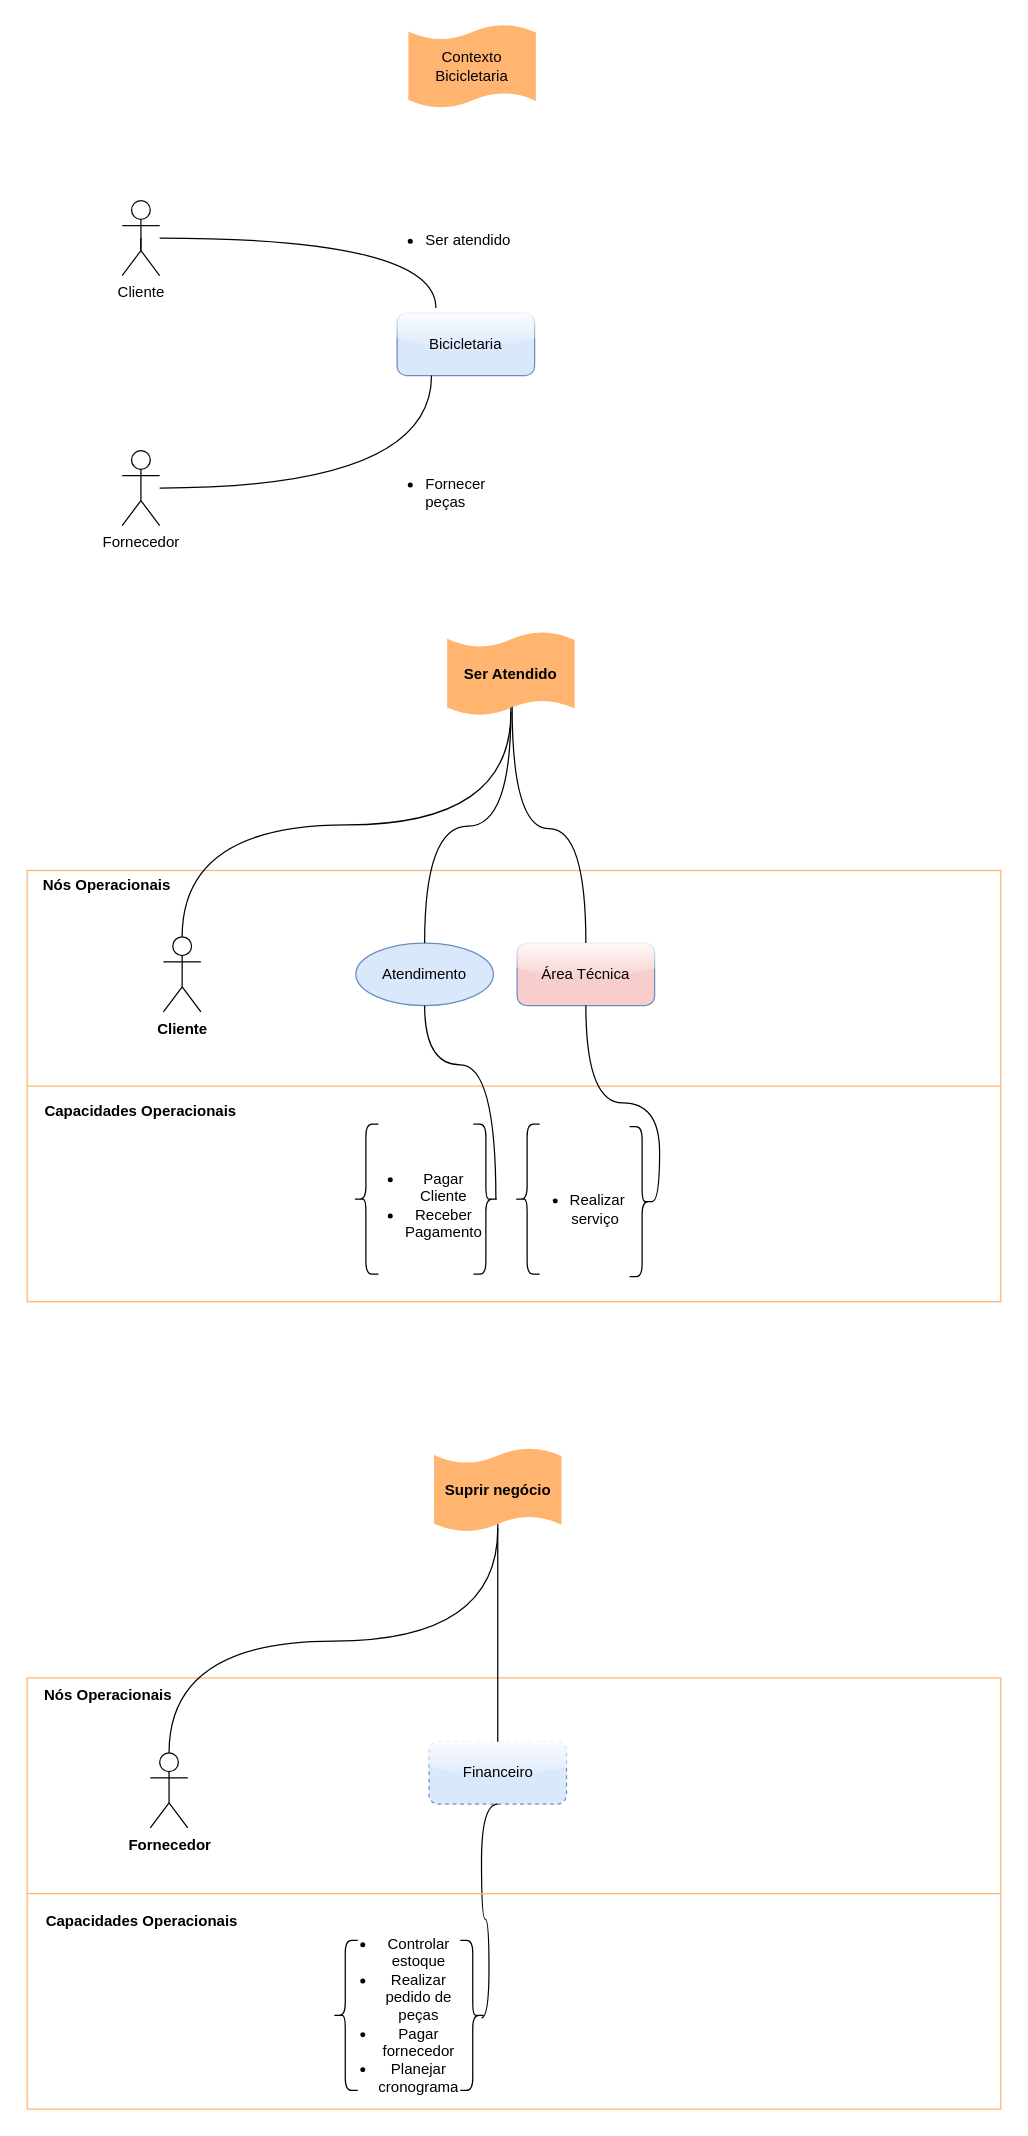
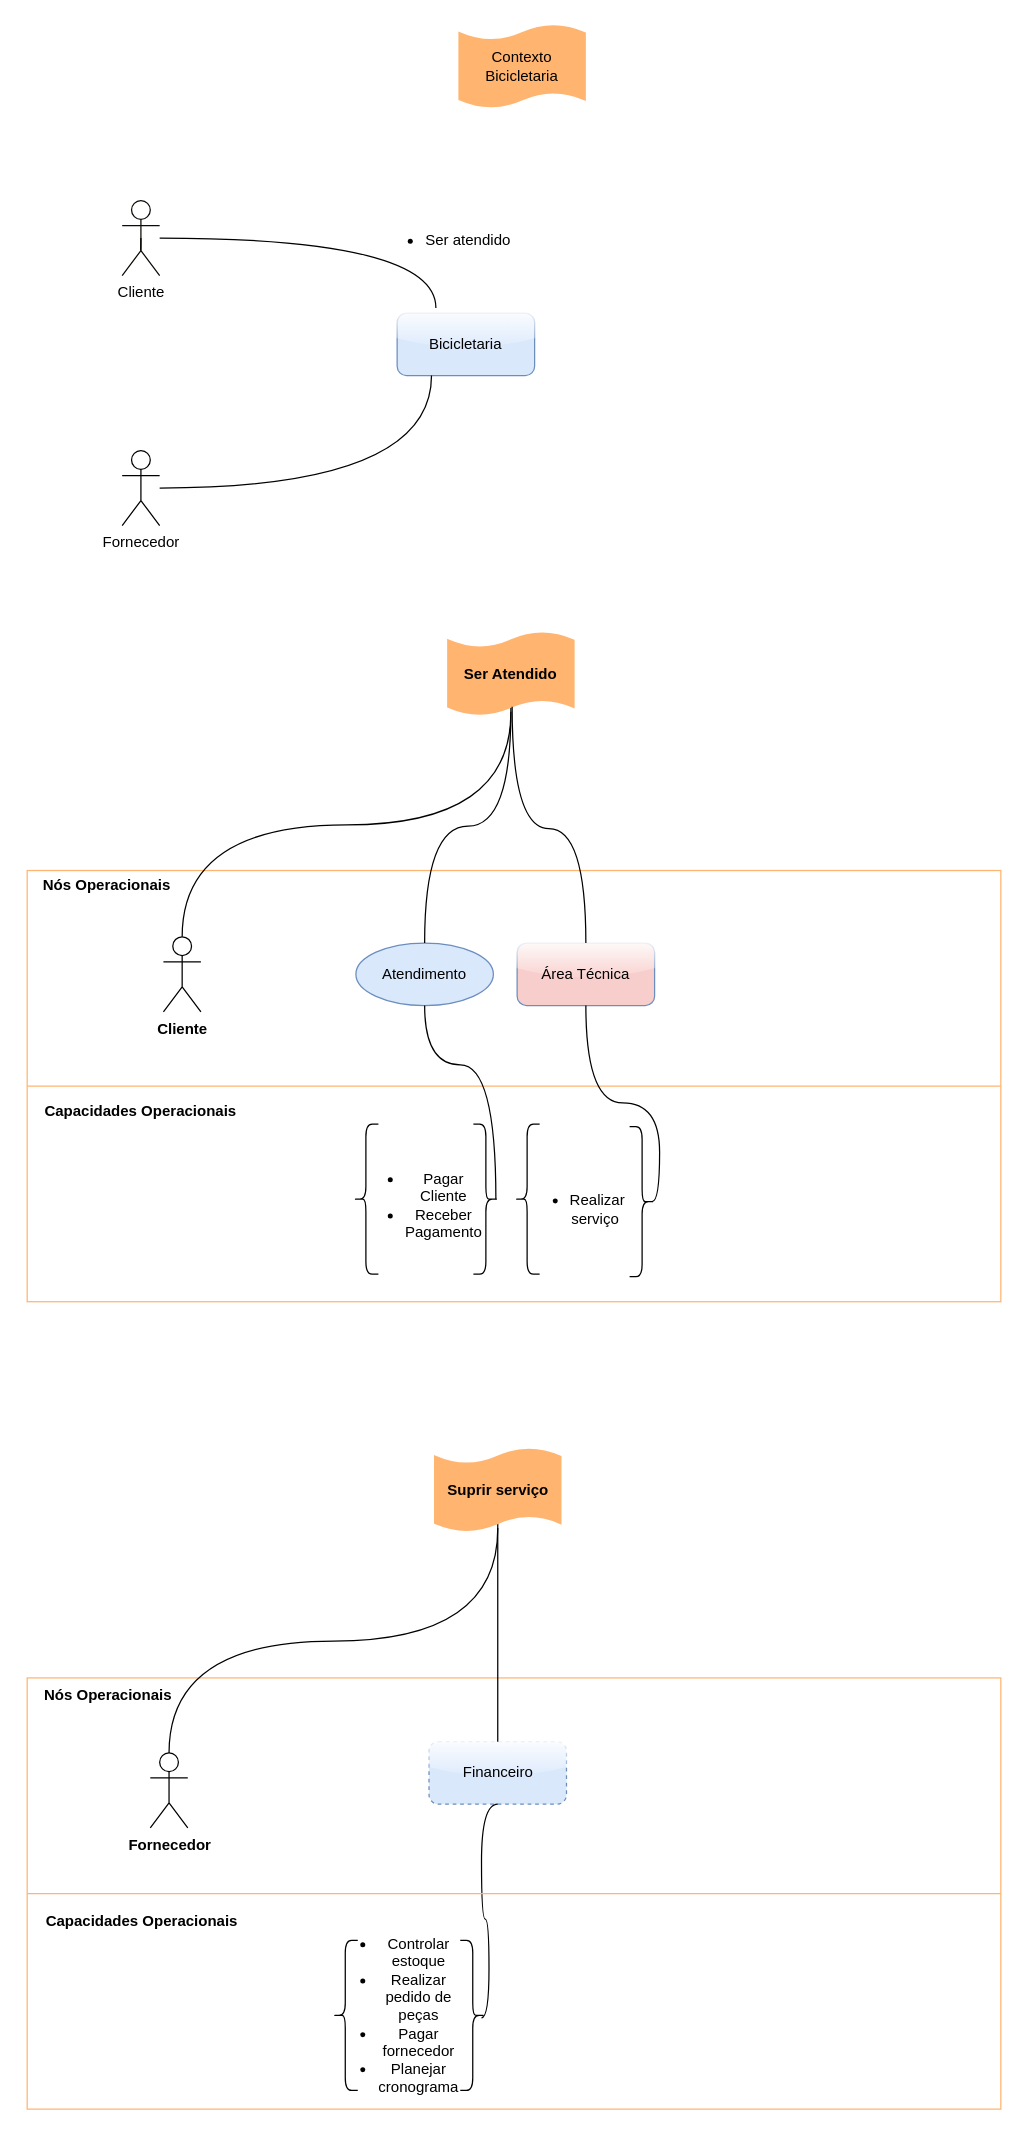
  <mxCell id="0" />
  <mxCell id="1" parent="0" />
  <mxCell id="2" value="" style="rounded=0;whiteSpace=wrap;html=1;fillColor=#FFFFFF;strokeColor=#FFB570;" parent="1" vertex="1"><mxGeometry x="21" y="696" width="779" height="345" as="geometry" /></mxCell>
  <mxCell id="3" value="Bicicletaria" style="rounded=1;whiteSpace=wrap;html=1;fillColor=#dae8fc;strokeColor=#6c8ebf;shadow=0;comic=0;glass=1;" parent="1" vertex="1"><mxGeometry x="317" y="250" width="110" height="50" as="geometry" /></mxCell>
- <mxCell id="4" value="Contexto&lt;br&gt;Bicicletaria" style="shape=tape;whiteSpace=wrap;html=1;strokeWidth=2;size=0.19;shadow=0;glass=1;comic=0;fillColor=#FFB570;strokeColor=#FFB570;" parent="1" vertex="1"><mxGeometry x="327" y="20" width="100" height="65" as="geometry" /></mxCell>
+ <mxCell id="4" value="Contexto&lt;br&gt;Bicicletaria" style="shape=tape;whiteSpace=wrap;html=1;strokeWidth=2;size=0.19;shadow=0;glass=1;comic=0;fillColor=#FFB570;strokeColor=#FFB570;" parent="1" vertex="1"><mxGeometry x="367" y="20" width="100" height="65" as="geometry" /></mxCell>
  <mxCell id="5" style="rounded=0;orthogonalLoop=1;jettySize=auto;html=1;endArrow=none;endFill=0;edgeStyle=orthogonalEdgeStyle;curved=1;" parent="1" source="6" edge="1"><mxGeometry relative="1" as="geometry"><mxPoint x="348" y="246" as="targetPoint" /></mxGeometry></mxCell>
  <mxCell id="6" value="Cliente&lt;br&gt;" style="shape=umlActor;verticalLabelPosition=bottom;labelBackgroundColor=#ffffff;verticalAlign=top;html=1;shadow=0;glass=1;comic=0;strokeColor=#0D0B05;fillColor=none;" parent="1" vertex="1"><mxGeometry x="97" y="160" width="30" height="60" as="geometry" /></mxCell>
  <mxCell id="7" style="edgeStyle=orthogonalEdgeStyle;curved=1;rounded=0;orthogonalLoop=1;jettySize=auto;html=1;exitX=0.5;exitY=0.5;exitDx=0;exitDy=0;exitPerimeter=0;entryX=0.495;entryY=0.667;entryDx=0;entryDy=0;entryPerimeter=0;endArrow=none;endFill=0;" parent="1" source="6" target="6" edge="1"><mxGeometry relative="1" as="geometry" /></mxCell>
  <mxCell id="8" value="&lt;ul&gt;&lt;li&gt;Ser atendido&lt;/li&gt;&lt;/ul&gt;" style="rounded=0;whiteSpace=wrap;html=1;align=left;fillColor=none;strokeColor=none;" parent="1" vertex="1"><mxGeometry x="298" y="147" width="120" height="90" as="geometry" /></mxCell>
  <mxCell id="9" style="edgeStyle=orthogonalEdgeStyle;rounded=0;orthogonalLoop=1;jettySize=auto;html=1;entryX=0.25;entryY=1;entryDx=0;entryDy=0;curved=1;endArrow=none;endFill=0;" parent="1" source="10" target="3" edge="1"><mxGeometry relative="1" as="geometry" /></mxCell>
  <mxCell id="10" value="Fornecedor" style="shape=umlActor;verticalLabelPosition=bottom;labelBackgroundColor=#ffffff;verticalAlign=top;html=1;outlineConnect=0;fillColor=none;" parent="1" vertex="1"><mxGeometry x="97" y="360" width="30" height="60" as="geometry" /></mxCell>
- <mxCell id="11" value="&lt;ul&gt;&lt;li&gt;Fornecer peças&lt;/li&gt;&lt;/ul&gt;" style="rounded=0;whiteSpace=wrap;html=1;align=left;fillColor=none;strokeColor=none;" parent="1" vertex="1"><mxGeometry x="298" y="349" width="120" height="90" as="geometry" /></mxCell>
  <mxCell id="12" value="" style="endArrow=none;html=1;exitX=0;exitY=0.5;exitDx=0;exitDy=0;entryX=1;entryY=0.5;entryDx=0;entryDy=0;strokeColor=#FFB570;" parent="1" source="2" target="2" edge="1"><mxGeometry width="50" height="50" relative="1" as="geometry"><mxPoint x="155" y="755" as="sourcePoint" /><mxPoint x="205" y="705" as="targetPoint" /></mxGeometry></mxCell>
  <mxCell id="13" value="&lt;b&gt;Nós Operacionais&lt;/b&gt;" style="text;html=1;strokeColor=none;fillColor=none;align=center;verticalAlign=middle;whiteSpace=wrap;rounded=0;" parent="1" vertex="1"><mxGeometry x="31" y="687" width="108" height="42" as="geometry" /></mxCell>
  <mxCell id="14" value="&lt;b&gt;Capacidades Operacionais&lt;/b&gt;" style="text;html=1;strokeColor=none;fillColor=none;align=center;verticalAlign=middle;whiteSpace=wrap;rounded=0;" parent="1" vertex="1"><mxGeometry x="20" y="868" width="184" height="42" as="geometry" /></mxCell>
  <mxCell id="15" value="&lt;b&gt;Cliente&lt;/b&gt;" style="shape=umlActor;verticalLabelPosition=bottom;labelBackgroundColor=#ffffff;verticalAlign=top;html=1;outlineConnect=0;strokeColor=#000000;fillColor=#FFFFFF;" parent="1" vertex="1"><mxGeometry x="130" y="749" width="30" height="60" as="geometry" /></mxCell>
  <mxCell id="16" value="&lt;b&gt;Ser Atendido&lt;/b&gt;" style="shape=tape;whiteSpace=wrap;html=1;strokeWidth=2;size=0.19;shadow=0;glass=1;comic=0;fillColor=#FFB570;strokeColor=#FFB570;" parent="1" vertex="1"><mxGeometry x="358" y="506" width="100" height="65" as="geometry" /></mxCell>
  <mxCell id="17" value="Atendimento" style="ellipse;whiteSpace=wrap;html=1;fillColor=#dae8fc;strokeColor=#6c8ebf;shadow=0;comic=0;glass=1;" parent="1" vertex="1"><mxGeometry x="284" y="754" width="110" height="50" as="geometry" /></mxCell>
  <mxCell id="18" value="Área Técnica" style="rounded=1;whiteSpace=wrap;html=1;fillColor=#f8cecc;strokeColor=#6c8ebf;shadow=0;comic=0;glass=1;" parent="1" vertex="1"><mxGeometry x="413" y="754" width="110" height="50" as="geometry" /></mxCell>
  <mxCell id="19" value="" style="endArrow=none;html=1;exitX=0.5;exitY=0;exitDx=0;exitDy=0;exitPerimeter=0;edgeStyle=orthogonalEdgeStyle;curved=1;" parent="1" source="15" edge="1"><mxGeometry width="50" height="50" relative="1" as="geometry"><mxPoint x="358" y="619" as="sourcePoint" /><mxPoint x="408" y="569" as="targetPoint" /></mxGeometry></mxCell>
  <mxCell id="20" value="" style="shape=curlyBracket;whiteSpace=wrap;html=1;rounded=1;" parent="1" vertex="1"><mxGeometry x="282" y="899" width="20" height="120" as="geometry" /></mxCell>
  <mxCell id="21" value="" style="endArrow=none;html=1;exitX=0.5;exitY=0;exitDx=0;exitDy=0;edgeStyle=orthogonalEdgeStyle;curved=1;" parent="1" source="17" edge="1"><mxGeometry width="50" height="50" relative="1" as="geometry"><mxPoint x="384" y="755" as="sourcePoint" /><mxPoint x="408" y="566" as="targetPoint" /></mxGeometry></mxCell>
  <mxCell id="22" value="" style="endArrow=none;html=1;entryX=0.51;entryY=0.908;entryDx=0;entryDy=0;entryPerimeter=0;exitX=0.5;exitY=0;exitDx=0;exitDy=0;edgeStyle=orthogonalEdgeStyle;curved=1;" parent="1" source="18" target="16" edge="1"><mxGeometry width="50" height="50" relative="1" as="geometry"><mxPoint x="384" y="755" as="sourcePoint" /><mxPoint x="434" y="705" as="targetPoint" /></mxGeometry></mxCell>
  <mxCell id="23" value="" style="shape=curlyBracket;whiteSpace=wrap;html=1;rounded=1;rotation=-180;" parent="1" vertex="1"><mxGeometry x="378" y="899" width="20" height="120" as="geometry" /></mxCell>
  <mxCell id="24" value="&lt;ul&gt;&lt;li&gt;Pagar Cliente&lt;/li&gt;&lt;li&gt;Receber Pagamento&lt;/li&gt;&lt;/ul&gt;" style="text;html=1;strokeColor=none;fillColor=none;align=center;verticalAlign=middle;whiteSpace=wrap;rounded=0;" parent="1" vertex="1"><mxGeometry x="299" y="951" width="71" height="26" as="geometry" /></mxCell>
  <mxCell id="25" value="" style="shape=curlyBracket;whiteSpace=wrap;html=1;rounded=1;rotation=-180;" parent="1" vertex="1"><mxGeometry x="503" y="901" width="20" height="120" as="geometry" /></mxCell>
  <mxCell id="26" value="&lt;ul&gt;&lt;li&gt;Realizar serviço&amp;nbsp;&lt;/li&gt;&lt;/ul&gt;" style="text;html=1;strokeColor=none;fillColor=none;align=center;verticalAlign=middle;whiteSpace=wrap;rounded=0;" parent="1" vertex="1"><mxGeometry x="422" y="954" width="71" height="26" as="geometry" /></mxCell>
  <mxCell id="27" value="" style="shape=curlyBracket;whiteSpace=wrap;html=1;rounded=1;" parent="1" vertex="1"><mxGeometry x="411" y="899" width="20" height="120" as="geometry" /></mxCell>
  <mxCell id="28" value="" style="endArrow=none;html=1;entryX=0.5;entryY=1;entryDx=0;entryDy=0;exitX=0.1;exitY=0.5;exitDx=0;exitDy=0;exitPerimeter=0;edgeStyle=orthogonalEdgeStyle;curved=1;" parent="1" source="25" target="18" edge="1"><mxGeometry width="50" height="50" relative="1" as="geometry"><mxPoint x="609" y="984" as="sourcePoint" /><mxPoint x="468" y="804" as="targetPoint" /><Array as="points"><mxPoint x="527" y="961" /><mxPoint x="527" y="882" /><mxPoint x="468" y="882" /></Array></mxGeometry></mxCell>
  <mxCell id="29" value="" style="endArrow=none;html=1;entryX=0.5;entryY=1;entryDx=0;entryDy=0;exitX=0.1;exitY=0.5;exitDx=0;exitDy=0;exitPerimeter=0;edgeStyle=orthogonalEdgeStyle;curved=1;" parent="1" source="23" target="17" edge="1"><mxGeometry width="50" height="50" relative="1" as="geometry"><mxPoint x="295" y="873" as="sourcePoint" /><mxPoint x="345" y="823" as="targetPoint" /></mxGeometry></mxCell>
  <mxCell id="30" value="" style="rounded=0;whiteSpace=wrap;html=1;fillColor=#FFFFFF;strokeColor=#FFB570;" vertex="1" parent="1"><mxGeometry x="21" y="1342" width="779" height="345" as="geometry" /></mxCell>
  <mxCell id="31" value="&lt;b&gt;Fornecedor&lt;/b&gt;" style="shape=umlActor;verticalLabelPosition=bottom;labelBackgroundColor=#ffffff;verticalAlign=top;html=1;outlineConnect=0;strokeColor=#000000;fillColor=#FFFFFF;" vertex="1" parent="1"><mxGeometry x="119.5" y="1402" width="30" height="60" as="geometry" /></mxCell>
  <mxCell id="32" value="Financeiro" style="rounded=1;whiteSpace=wrap;html=1;fillColor=#dae8fc;strokeColor=#6c8ebf;shadow=0;comic=0;glass=1;dashed=1;" vertex="1" parent="1"><mxGeometry x="342.5" y="1393" width="110" height="50" as="geometry" /></mxCell>
  <mxCell id="33" value="" style="endArrow=none;html=1;exitX=0.5;exitY=0;exitDx=0;exitDy=0;exitPerimeter=0;edgeStyle=orthogonalEdgeStyle;curved=1;" edge="1" parent="1" source="31"><mxGeometry width="50" height="50" relative="1" as="geometry"><mxPoint x="347.5" y="1272" as="sourcePoint" /><mxPoint x="397.5" y="1222" as="targetPoint" /></mxGeometry></mxCell>
  <mxCell id="34" value="" style="shape=curlyBracket;whiteSpace=wrap;html=1;rounded=1;" vertex="1" parent="1"><mxGeometry x="265.5" y="1552" width="20" height="120" as="geometry" /></mxCell>
  <mxCell id="35" value="" style="endArrow=none;html=1;exitX=0.5;exitY=0;exitDx=0;exitDy=0;edgeStyle=orthogonalEdgeStyle;curved=1;" edge="1" parent="1" source="32"><mxGeometry width="50" height="50" relative="1" as="geometry"><mxPoint x="373.5" y="1408" as="sourcePoint" /><mxPoint x="397.5" y="1219" as="targetPoint" /><Array as="points"><mxPoint x="397.5" y="1161" /><mxPoint x="397.5" y="1161" /></Array></mxGeometry></mxCell>
  <mxCell id="36" value="" style="shape=curlyBracket;whiteSpace=wrap;html=1;rounded=1;rotation=-180;" vertex="1" parent="1"><mxGeometry x="367.5" y="1552" width="20" height="120" as="geometry" /></mxCell>
  <mxCell id="37" value="&lt;ul&gt;&lt;li&gt;Controlar estoque&lt;/li&gt;&lt;li&gt;Realizar pedido de peças&lt;/li&gt;&lt;li&gt;Pagar fornecedor&lt;/li&gt;&lt;li&gt;Planejar cronograma&lt;/li&gt;&lt;/ul&gt;" style="text;html=1;strokeColor=none;fillColor=none;align=center;verticalAlign=middle;whiteSpace=wrap;rounded=0;" vertex="1" parent="1"><mxGeometry x="279" y="1599" width="71" height="26" as="geometry" /></mxCell>
  <mxCell id="38" value="" style="endArrow=none;html=1;entryX=0.5;entryY=1;entryDx=0;entryDy=0;edgeStyle=orthogonalEdgeStyle;curved=1;" edge="1" parent="1" target="32"><mxGeometry width="50" height="50" relative="1" as="geometry"><mxPoint x="384.5" y="1614" as="sourcePoint" /><mxPoint x="331.5" y="1457" as="targetPoint" /><Array as="points"><mxPoint x="390.5" y="1614" /><mxPoint x="390.5" y="1535" /><mxPoint x="384.5" y="1535" /><mxPoint x="384.5" y="1443" /></Array></mxGeometry></mxCell>
  <mxCell id="39" value="" style="endArrow=none;html=1;exitX=0;exitY=0.5;exitDx=0;exitDy=0;entryX=1;entryY=0.5;entryDx=0;entryDy=0;strokeColor=#FFB570;" edge="1" parent="1" source="30" target="30"><mxGeometry width="50" height="50" relative="1" as="geometry"><mxPoint x="148" y="1639" as="sourcePoint" /><mxPoint x="198" y="1589" as="targetPoint" /></mxGeometry></mxCell>
  <mxCell id="40" value="&lt;b&gt;Nós Operacionais&lt;/b&gt;" style="text;html=1;strokeColor=none;fillColor=none;align=center;verticalAlign=middle;whiteSpace=wrap;rounded=0;" vertex="1" parent="1"><mxGeometry x="32" y="1335" width="108" height="42" as="geometry" /></mxCell>
  <mxCell id="41" value="&lt;b&gt;Capacidades Operacionais&lt;/b&gt;" style="text;html=1;strokeColor=none;fillColor=none;align=center;verticalAlign=middle;whiteSpace=wrap;rounded=0;" vertex="1" parent="1"><mxGeometry x="21" y="1516" width="184" height="42" as="geometry" /></mxCell>
- <mxCell id="42" value="&lt;b&gt;Suprir negócio&lt;br&gt;&lt;/b&gt;" style="shape=tape;whiteSpace=wrap;html=1;strokeWidth=2;size=0.19;shadow=0;glass=1;comic=0;fillColor=#FFB570;strokeColor=#FFB570;" vertex="1" parent="1"><mxGeometry x="347.5" y="1159" width="100" height="65" as="geometry" /></mxCell>
+ <mxCell id="42" value="&lt;b&gt;Suprir serviço&lt;br&gt;&lt;/b&gt;" style="shape=tape;whiteSpace=wrap;html=1;strokeWidth=2;size=0.19;shadow=0;glass=1;comic=0;fillColor=#FFB570;strokeColor=#FFB570;" vertex="1" parent="1"><mxGeometry x="347.5" y="1159" width="100" height="65" as="geometry" /></mxCell>
